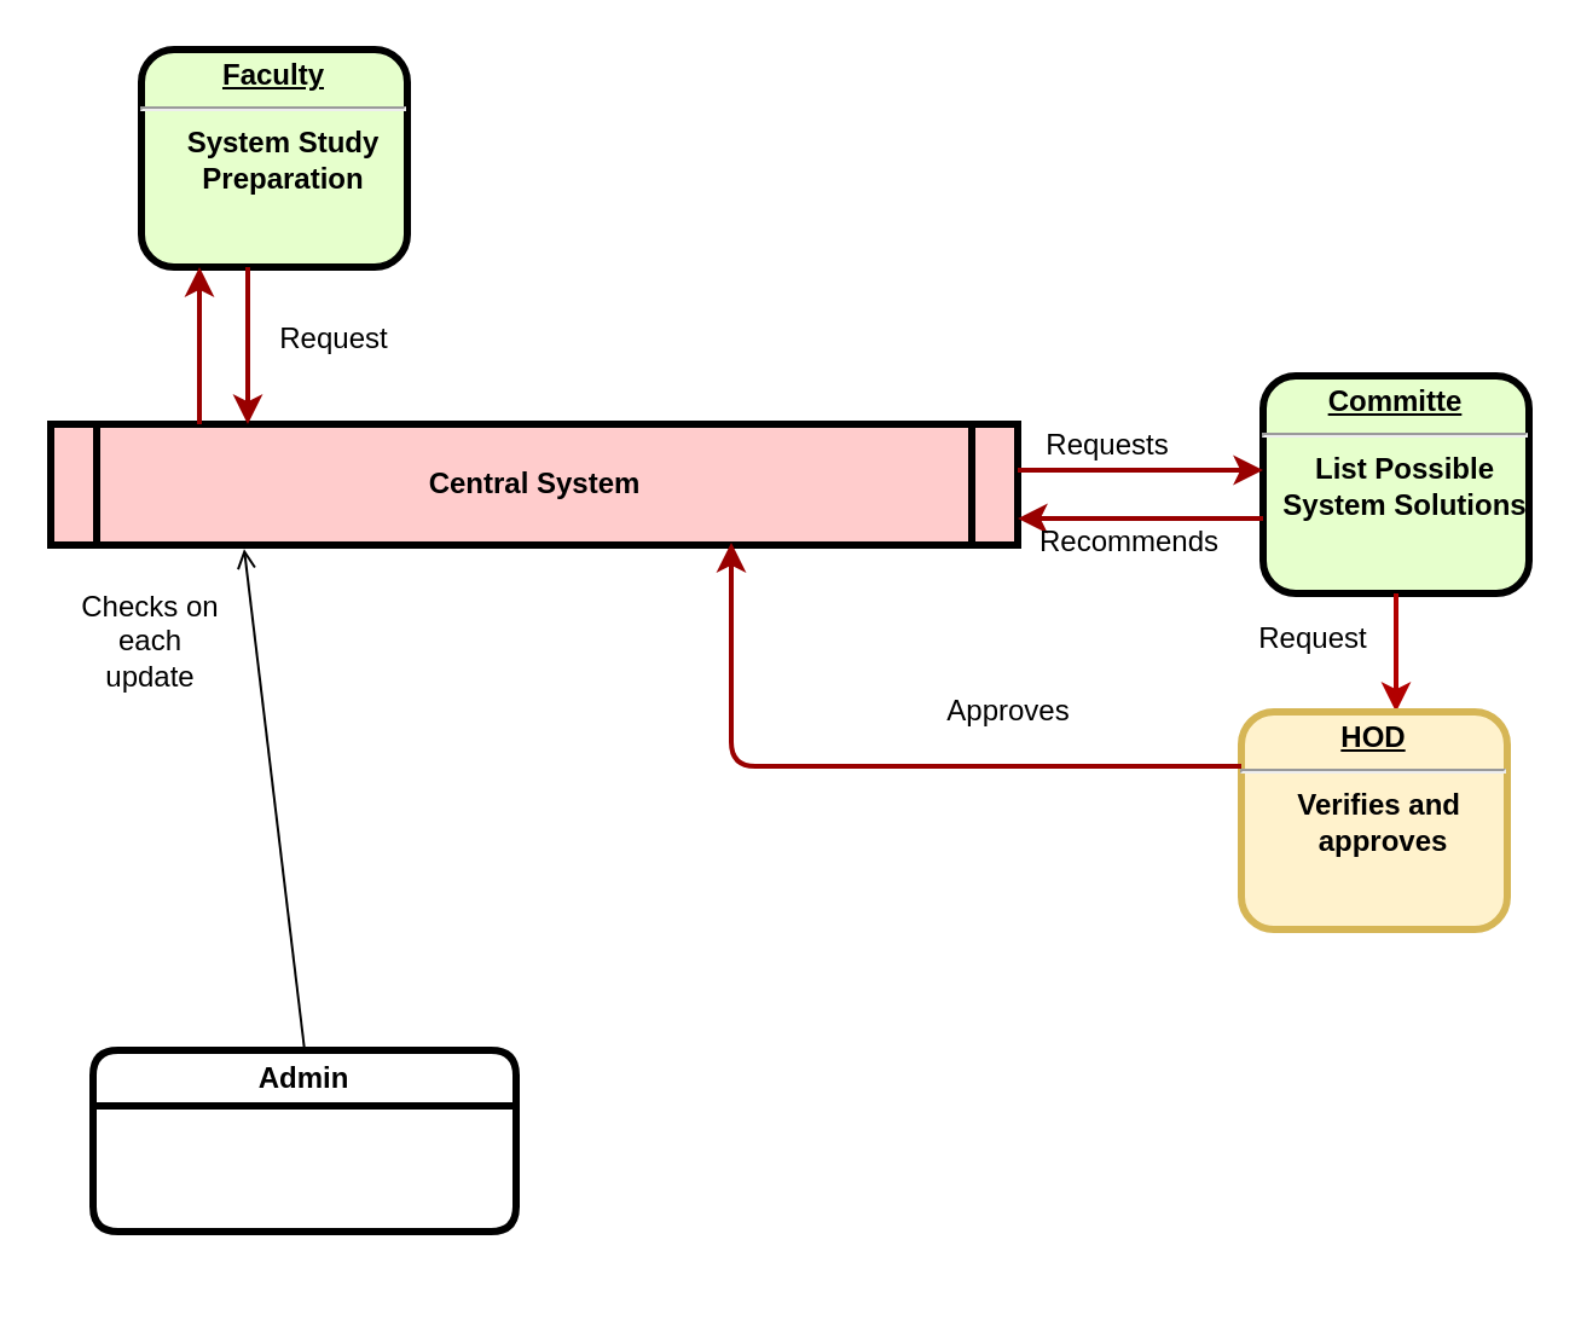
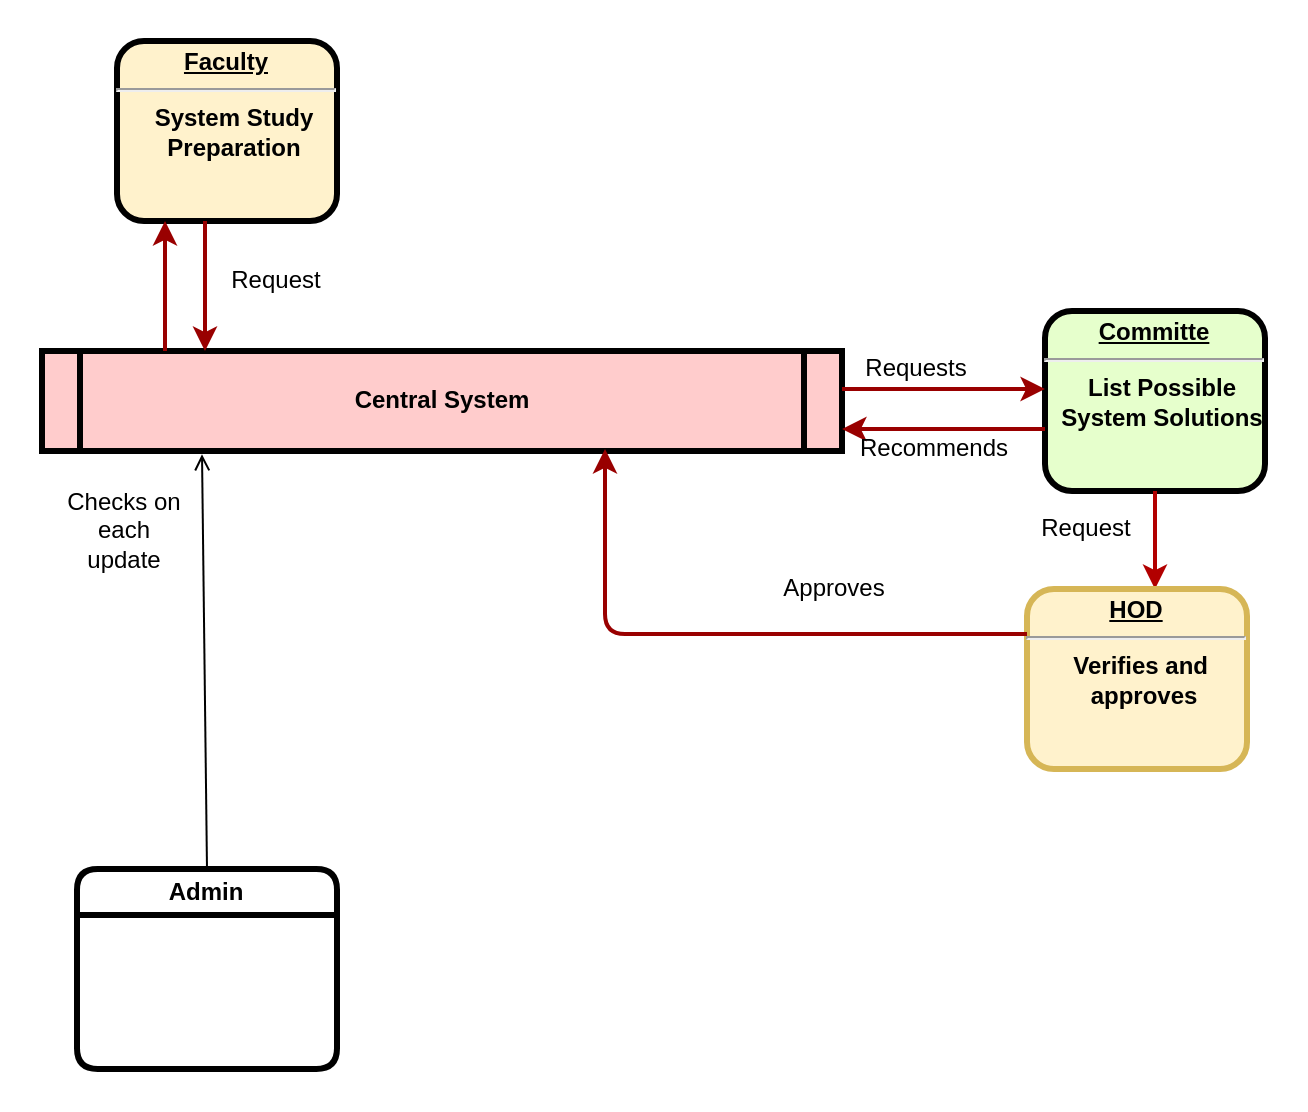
  <mxCell id="0" />
  <mxCell id="1" parent="0" />
- <mxCell id="2" value="&lt;p style=&quot;margin: 0px; margin-top: 4px; text-align: center; text-decoration: underline;&quot;&gt;&lt;strong&gt;Faculty&lt;/strong&gt;&lt;/p&gt;&lt;hr&gt;&lt;p style=&quot;margin: 0px; margin-left: 8px;&quot;&gt;System Study&lt;/p&gt;&lt;p style=&quot;margin: 0px; margin-left: 8px;&quot;&gt;Preparation&lt;/p&gt;" style="verticalAlign=middle;align=center;overflow=fill;fontSize=12;fontFamily=Helvetica;html=1;rounded=1;fontStyle=1;strokeWidth=3;fillColor=#E6FFCC" parent="1" vertex="1"><mxGeometry x="58" y="20" width="110" height="90" as="geometry" /></mxCell>
+ <mxCell id="2" value="&lt;p style=&quot;margin: 0px; margin-top: 4px; text-align: center; text-decoration: underline;&quot;&gt;&lt;strong&gt;Faculty&lt;/strong&gt;&lt;/p&gt;&lt;hr&gt;&lt;p style=&quot;margin: 0px; margin-left: 8px;&quot;&gt;System Study&lt;/p&gt;&lt;p style=&quot;margin: 0px; margin-left: 8px;&quot;&gt;Preparation&lt;/p&gt;" style="verticalAlign=middle;align=center;overflow=fill;fontSize=12;fontFamily=Helvetica;html=1;rounded=1;fontStyle=1;strokeWidth=3;fillColor=#fff2cc;" parent="1" vertex="1"><mxGeometry x="58" y="20" width="110" height="90" as="geometry" /></mxCell>
  <mxCell id="3" value="Central System" style="shape=process;whiteSpace=wrap;align=center;verticalAlign=middle;size=0.048;fontStyle=1;strokeWidth=3;fillColor=#FFCCCC" parent="1" vertex="1"><mxGeometry x="20.5" y="175" width="400" height="50" as="geometry" /></mxCell>
  <mxCell id="4" value="&lt;p style=&quot;margin: 0px; margin-top: 4px; text-align: center; text-decoration: underline;&quot;&gt;&lt;strong&gt;Committe&lt;/strong&gt;&lt;/p&gt;&lt;hr&gt;&lt;p style=&quot;margin: 0px; margin-left: 8px;&quot;&gt;List Possible&lt;/p&gt;&lt;p style=&quot;margin: 0px; margin-left: 8px;&quot;&gt;System Solutions&lt;/p&gt;" style="verticalAlign=middle;align=center;overflow=fill;fontSize=12;fontFamily=Helvetica;html=1;rounded=1;fontStyle=1;strokeWidth=3;fillColor=#E6FFCC" parent="1" vertex="1"><mxGeometry x="522" y="155" width="110" height="90" as="geometry" /></mxCell>
  <mxCell id="5" value="" style="edgeStyle=elbowEdgeStyle;elbow=horizontal;strokeColor=#990000;strokeWidth=2" parent="1" source="3" target="2" edge="1"><mxGeometry width="100" height="100" relative="1" as="geometry"><mxPoint x="-128" y="314" as="sourcePoint" /><mxPoint x="-28" y="214" as="targetPoint" /><Array as="points"><mxPoint x="82" y="154" /></Array></mxGeometry></mxCell>
  <mxCell id="6" value="" style="edgeStyle=elbowEdgeStyle;elbow=horizontal;strokeColor=#990000;strokeWidth=2" parent="1" source="2" target="3" edge="1"><mxGeometry width="100" height="100" relative="1" as="geometry"><mxPoint x="-128" y="284" as="sourcePoint" /><mxPoint x="-28" y="184" as="targetPoint" /><Array as="points"><mxPoint x="102" y="144" /></Array></mxGeometry></mxCell>
  <mxCell id="7" value="" style="edgeStyle=elbowEdgeStyle;elbow=vertical;strokeColor=#990000;strokeWidth=2" parent="1" source="3" target="4" edge="1"><mxGeometry width="100" height="100" relative="1" as="geometry"><mxPoint x="322" y="284" as="sourcePoint" /><mxPoint x="422" y="184" as="targetPoint" /><Array as="points"><mxPoint x="472" y="194" /></Array></mxGeometry></mxCell>
  <mxCell id="8" value="" style="edgeStyle=elbowEdgeStyle;elbow=vertical;strokeColor=#990000;strokeWidth=2" parent="1" source="4" target="3" edge="1"><mxGeometry width="100" height="100" relative="1" as="geometry"><mxPoint x="282" y="284" as="sourcePoint" /><mxPoint x="382" y="184" as="targetPoint" /><Array as="points"><mxPoint x="472" y="214" /></Array></mxGeometry></mxCell>
  <mxCell id="9" value="Requests" style="text;spacingTop=-5;align=center" parent="1" vertex="1"><mxGeometry x="443" y="175" width="30" height="20" as="geometry" /></mxCell>
  <mxCell id="10" value="Recommends" style="text;spacingTop=-5;align=center" parent="1" vertex="1"><mxGeometry x="452" y="215" width="30" height="20" as="geometry" /></mxCell>
  <mxCell id="11" style="edgeStyle=orthogonalEdgeStyle;rounded=0;orthogonalLoop=1;jettySize=auto;html=1;strokeWidth=2;fillColor=#e51400;strokeColor=#B20000;" edge="1" parent="1" target="12"><mxGeometry relative="1" as="geometry"><mxPoint x="577" y="245" as="sourcePoint" /><Array as="points"><mxPoint x="577" y="245" /></Array></mxGeometry></mxCell>
  <mxCell id="12" value="&lt;p style=&quot;margin: 0px; margin-top: 4px; text-align: center; text-decoration: underline;&quot;&gt;&lt;strong&gt;HOD&lt;/strong&gt;&lt;/p&gt;&lt;hr&gt;&lt;p style=&quot;margin: 0px; margin-left: 8px;&quot;&gt;Verifies and&amp;nbsp;&lt;/p&gt;&lt;p style=&quot;margin: 0px; margin-left: 8px;&quot;&gt;approves&lt;/p&gt;" style="verticalAlign=middle;align=center;overflow=fill;fontSize=12;fontFamily=Helvetica;html=1;rounded=1;fontStyle=1;strokeWidth=3;fillColor=#fff2cc;strokeColor=#d6b656;" vertex="1" parent="1"><mxGeometry x="513" y="294" width="110" height="90" as="geometry" /></mxCell>
  <mxCell id="13" value="" style="edgeStyle=elbowEdgeStyle;elbow=horizontal;strokeColor=#990000;strokeWidth=2;exitX=0;exitY=0.25;exitDx=0;exitDy=0;" edge="1" parent="1" source="12"><mxGeometry width="100" height="100" relative="1" as="geometry"><mxPoint x="560" y="253" as="sourcePoint" /><mxPoint x="302" y="224" as="targetPoint" /><Array as="points"><mxPoint x="302" y="274" /><mxPoint x="332" y="334" /><mxPoint x="312" y="284" /></Array></mxGeometry></mxCell>
  <mxCell id="14" value="Approves" style="text;html=1;strokeColor=none;fillColor=none;align=center;verticalAlign=middle;whiteSpace=wrap;rounded=0;" vertex="1" parent="1"><mxGeometry x="387" y="279" width="60" height="30" as="geometry" /></mxCell>
  <mxCell id="15" value="Request" style="text;html=1;strokeColor=none;fillColor=none;align=center;verticalAlign=middle;whiteSpace=wrap;rounded=0;" vertex="1" parent="1"><mxGeometry x="513" y="249" width="60" height="30" as="geometry" /></mxCell>
  <mxCell id="16" value="Checks on each update" style="text;html=1;strokeColor=none;fillColor=none;align=center;verticalAlign=middle;whiteSpace=wrap;rounded=0;" vertex="1" parent="1"><mxGeometry x="32" y="250" width="60" height="30" as="geometry" /></mxCell>
  <mxCell id="17" value="Request" style="text;html=1;strokeColor=none;fillColor=none;align=center;verticalAlign=middle;whiteSpace=wrap;rounded=0;" vertex="1" parent="1"><mxGeometry x="108" y="125" width="60" height="30" as="geometry" /></mxCell>
- <mxCell id="18" value="Admin" style="swimlane;whiteSpace=wrap;html=1;strokeWidth=3;rounded=1;swimlaneLine=1;deletable=1;expand=1;collapsible=0;perimeterSpacing=0;" vertex="1" parent="1"><mxGeometry x="38" y="434" width="175" height="75" as="geometry" /></mxCell>
+ <mxCell id="18" value="Admin" style="swimlane;whiteSpace=wrap;html=1;strokeWidth=3;rounded=1;swimlaneLine=1;deletable=1;expand=1;collapsible=0;perimeterSpacing=0;" vertex="1" parent="1"><mxGeometry x="38" y="434" width="130" height="100" as="geometry" /></mxCell>
  <mxCell id="19" value="" style="endArrow=open;html=1;rounded=0;strokeWidth=1;entryX=0.2;entryY=1.032;entryDx=0;entryDy=0;entryPerimeter=0;exitX=0.5;exitY=0;exitDx=0;exitDy=0;" edge="1" parent="1" source="18" target="3"><mxGeometry width="50" height="50" relative="1" as="geometry"><mxPoint x="102" y="364" as="sourcePoint" /><mxPoint x="152" y="314" as="targetPoint" /></mxGeometry></mxCell>
